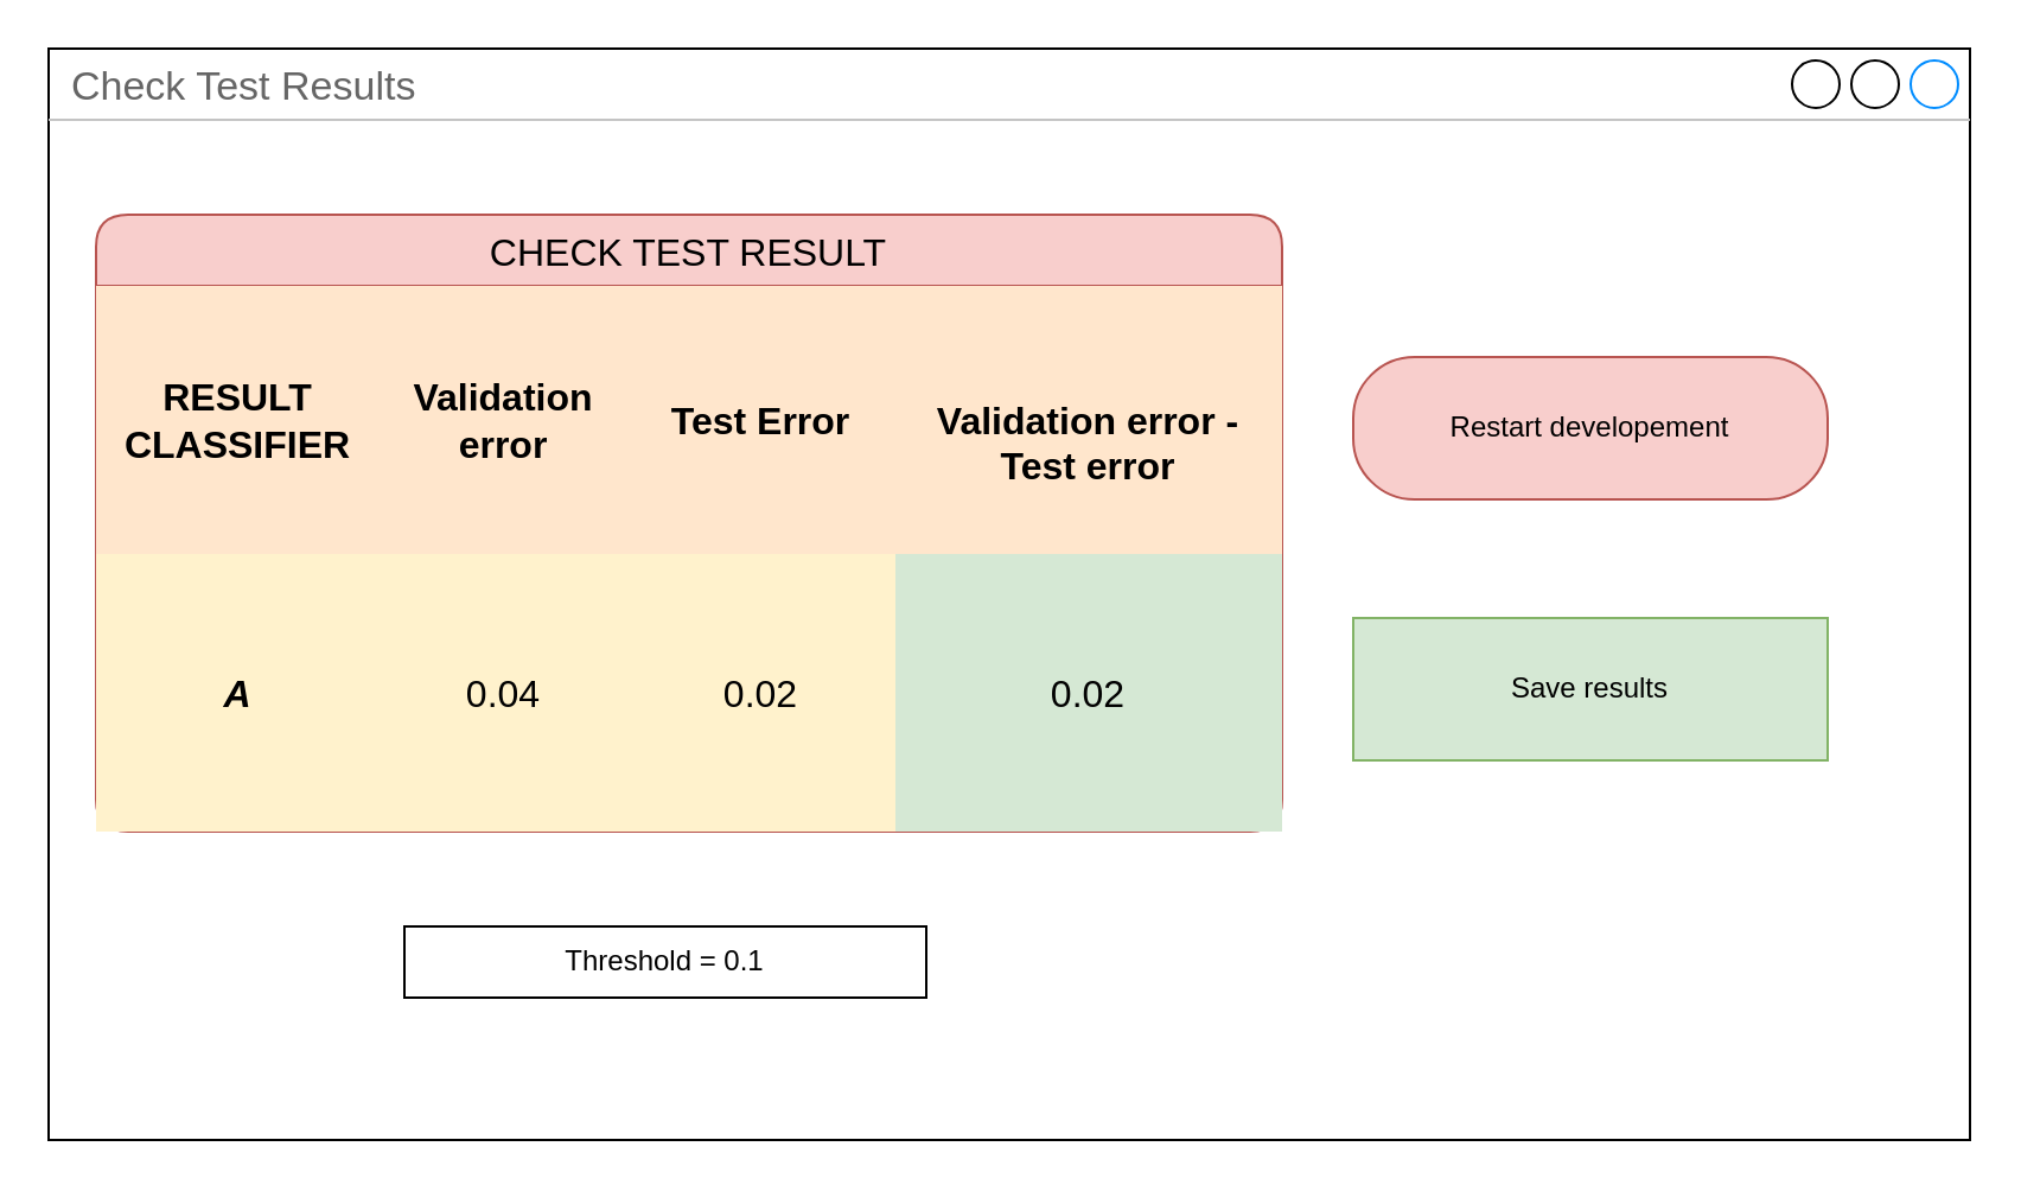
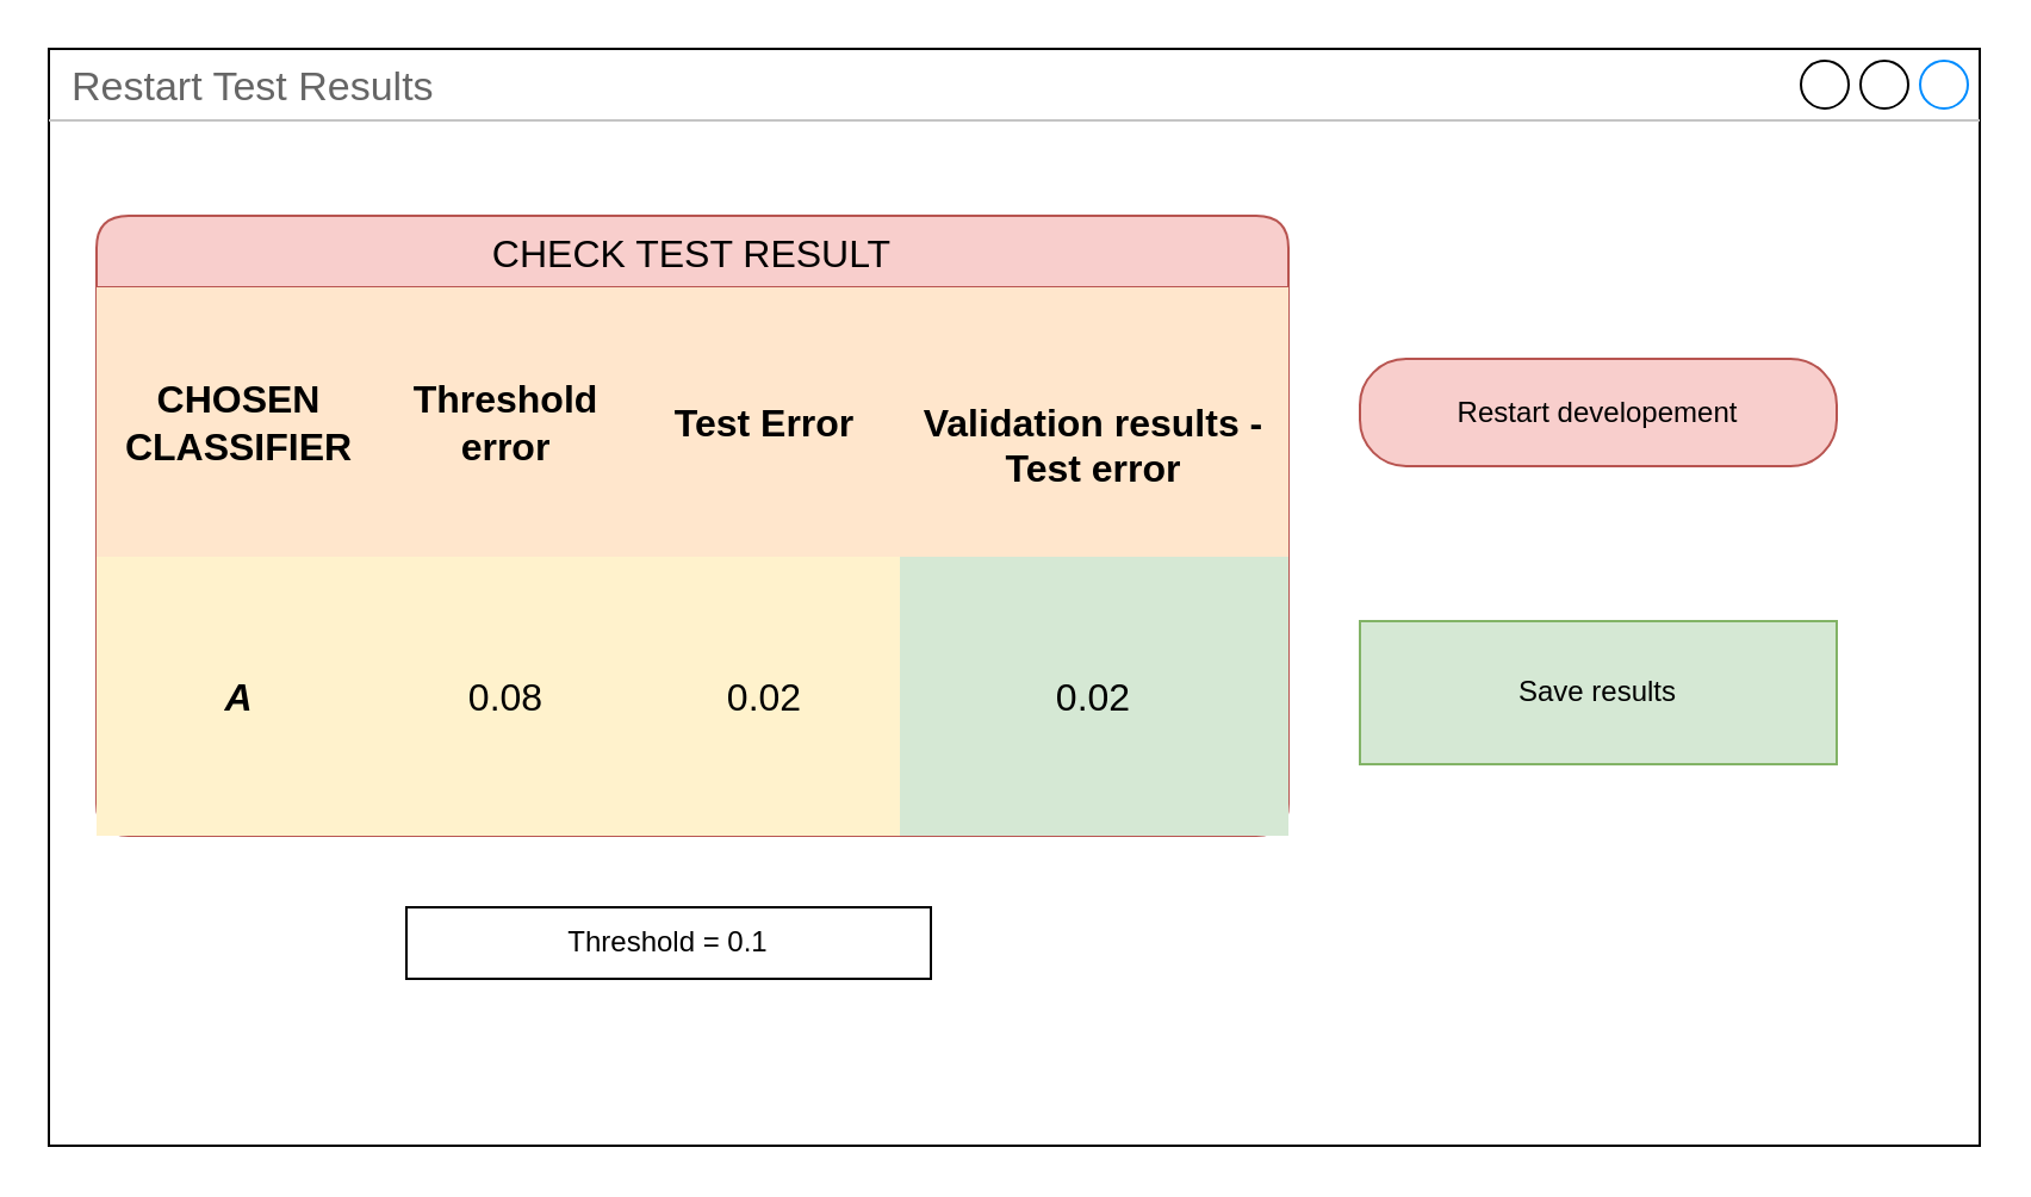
  <mxCell id="0" />
  <mxCell id="1" parent="0" />
- <mxCell id="2" value="Check Test Results" style="strokeWidth=1;shadow=0;dashed=0;align=center;html=1;shape=mxgraph.mockup.containers.window;align=left;verticalAlign=top;spacingLeft=8;strokeColor2=#008cff;strokeColor3=#c4c4c4;fontColor=#666666;mainText=;fontSize=17;labelBackgroundColor=none;whiteSpace=wrap;" parent="1" vertex="1"><mxGeometry x="20" y="20" width="810" height="460" as="geometry" /></mxCell>
+ <mxCell id="2" value="Restart Test Results" style="strokeWidth=1;shadow=0;dashed=0;align=center;html=1;shape=mxgraph.mockup.containers.window;align=left;verticalAlign=top;spacingLeft=8;strokeColor2=#008cff;strokeColor3=#c4c4c4;fontColor=#666666;mainText=;fontSize=17;labelBackgroundColor=none;whiteSpace=wrap;" parent="1" vertex="1"><mxGeometry x="20" y="20" width="810" height="460" as="geometry" /></mxCell>
  <mxCell id="3" value="CHECK TEST RESULT" style="shape=table;startSize=30;container=1;collapsible=0;childLayout=tableLayout;strokeColor=#b85450;fontSize=16;fillColor=#f8cecc;perimeterSpacing=0;rounded=1;shadow=0;" parent="1" vertex="1"><mxGeometry x="40" y="90" width="500" height="260" as="geometry" /></mxCell>
  <mxCell id="4" value="" style="shape=tableRow;horizontal=0;startSize=0;swimlaneHead=0;swimlaneBody=0;strokeColor=inherit;top=0;left=0;bottom=0;right=0;collapsible=0;dropTarget=0;fillColor=none;points=[[0,0.5],[1,0.5]];portConstraint=eastwest;fontSize=16;" parent="3" vertex="1"><mxGeometry y="30" width="500" height="113" as="geometry" /></mxCell>
- <mxCell id="5" value="RESULT CLASSIFIER" style="shape=partialRectangle;html=1;whiteSpace=wrap;connectable=0;strokeColor=#d79b00;overflow=hidden;fillColor=#ffe6cc;top=0;left=0;bottom=0;right=0;pointerEvents=1;fontSize=16;fontStyle=1;" parent="4" vertex="1"><mxGeometry width="120" height="113" as="geometry"><mxRectangle width="120" height="113" as="alternateBounds" /></mxGeometry></mxCell>
- <mxCell id="6" value="Validation error" style="shape=partialRectangle;html=1;whiteSpace=wrap;connectable=0;strokeColor=#d79b00;overflow=hidden;fillColor=#ffe6cc;top=0;left=0;bottom=0;right=0;pointerEvents=1;fontSize=16;fontStyle=1;" parent="4" vertex="1"><mxGeometry x="120" width="104" height="113" as="geometry"><mxRectangle width="104" height="113" as="alternateBounds" /></mxGeometry></mxCell>
+ <mxCell id="5" value="CHOSEN CLASSIFIER" style="shape=partialRectangle;html=1;whiteSpace=wrap;connectable=0;strokeColor=#d79b00;overflow=hidden;fillColor=#ffe6cc;top=0;left=0;bottom=0;right=0;pointerEvents=1;fontSize=16;fontStyle=1;" parent="4" vertex="1"><mxGeometry width="120" height="113" as="geometry"><mxRectangle width="120" height="113" as="alternateBounds" /></mxGeometry></mxCell>
+ <mxCell id="6" value="Threshold error" style="shape=partialRectangle;html=1;whiteSpace=wrap;connectable=0;strokeColor=#d79b00;overflow=hidden;fillColor=#ffe6cc;top=0;left=0;bottom=0;right=0;pointerEvents=1;fontSize=16;fontStyle=1;" parent="4" vertex="1"><mxGeometry x="120" width="104" height="113" as="geometry"><mxRectangle width="104" height="113" as="alternateBounds" /></mxGeometry></mxCell>
  <mxCell id="7" value="Test Error" style="shape=partialRectangle;html=1;whiteSpace=wrap;connectable=0;strokeColor=#d79b00;overflow=hidden;fillColor=#ffe6cc;top=0;left=0;bottom=0;right=0;pointerEvents=1;fontSize=16;fontStyle=1;" parent="4" vertex="1"><mxGeometry x="224" width="113" height="113" as="geometry"><mxRectangle width="113" height="113" as="alternateBounds" /></mxGeometry></mxCell>
- <mxCell id="8" value="&lt;br&gt;Validation error - Test error" style="shape=partialRectangle;html=1;whiteSpace=wrap;connectable=0;strokeColor=#d79b00;overflow=hidden;fillColor=#ffe6cc;top=0;left=0;bottom=0;right=0;pointerEvents=1;fontSize=16;fontStyle=1;" parent="4" vertex="1"><mxGeometry x="337" width="163" height="113" as="geometry"><mxRectangle width="163" height="113" as="alternateBounds" /></mxGeometry></mxCell>
+ <mxCell id="8" value="&lt;br&gt;Validation results - Test error" style="shape=partialRectangle;html=1;whiteSpace=wrap;connectable=0;strokeColor=#d79b00;overflow=hidden;fillColor=#ffe6cc;top=0;left=0;bottom=0;right=0;pointerEvents=1;fontSize=16;fontStyle=1;" parent="4" vertex="1"><mxGeometry x="337" width="163" height="113" as="geometry"><mxRectangle width="163" height="113" as="alternateBounds" /></mxGeometry></mxCell>
  <mxCell id="9" value="" style="shape=tableRow;horizontal=0;startSize=0;swimlaneHead=0;swimlaneBody=0;strokeColor=inherit;top=0;left=0;bottom=0;right=0;collapsible=0;dropTarget=0;fillColor=none;points=[[0,0.5],[1,0.5]];portConstraint=eastwest;fontSize=16;" parent="3" vertex="1"><mxGeometry y="143" width="500" height="117" as="geometry" /></mxCell>
  <mxCell id="10" value="A" style="shape=partialRectangle;html=1;whiteSpace=wrap;connectable=0;strokeColor=#d6b656;overflow=hidden;fillColor=#fff2cc;top=0;left=0;bottom=0;right=0;pointerEvents=1;fontSize=16;fontStyle=3" parent="9" vertex="1"><mxGeometry width="120" height="117" as="geometry"><mxRectangle width="120" height="117" as="alternateBounds" /></mxGeometry></mxCell>
- <mxCell id="11" value="0.04" style="shape=partialRectangle;html=1;whiteSpace=wrap;connectable=0;strokeColor=#d6b656;overflow=hidden;fillColor=#fff2cc;top=0;left=0;bottom=0;right=0;pointerEvents=1;fontSize=16;" parent="9" vertex="1"><mxGeometry x="120" width="104" height="117" as="geometry"><mxRectangle width="104" height="117" as="alternateBounds" /></mxGeometry></mxCell>
+ <mxCell id="11" value="0.08" style="shape=partialRectangle;html=1;whiteSpace=wrap;connectable=0;strokeColor=#d6b656;overflow=hidden;fillColor=#fff2cc;top=0;left=0;bottom=0;right=0;pointerEvents=1;fontSize=16;" parent="9" vertex="1"><mxGeometry x="120" width="104" height="117" as="geometry"><mxRectangle width="104" height="117" as="alternateBounds" /></mxGeometry></mxCell>
  <mxCell id="12" value="0.02" style="shape=partialRectangle;html=1;whiteSpace=wrap;connectable=0;strokeColor=#d6b656;overflow=hidden;fillColor=#fff2cc;top=0;left=0;bottom=0;right=0;pointerEvents=1;fontSize=16;" parent="9" vertex="1"><mxGeometry x="224" width="113" height="117" as="geometry"><mxRectangle width="113" height="117" as="alternateBounds" /></mxGeometry></mxCell>
  <mxCell id="13" value="0.02" style="shape=partialRectangle;html=1;whiteSpace=wrap;connectable=0;strokeColor=#82b366;overflow=hidden;fillColor=#d5e8d4;top=0;left=0;bottom=0;right=0;pointerEvents=1;fontSize=16;" parent="9" vertex="1"><mxGeometry x="337" width="163" height="117" as="geometry"><mxRectangle width="163" height="117" as="alternateBounds" /></mxGeometry></mxCell>
  <mxCell id="14" value="Save results" style="whiteSpace=wrap;html=1;fillColor=#d5e8d4;strokeColor=#82b366;arcSize=43;rounded=0;" parent="1" vertex="1"><mxGeometry x="570" y="260" width="200" height="60" as="geometry" /></mxCell>
- <mxCell id="15" value="Restart developement" style="rounded=1;whiteSpace=wrap;html=1;fillColor=#f8cecc;strokeColor=#b85450;arcSize=43;" parent="1" vertex="1"><mxGeometry x="570" y="150" width="200" height="60" as="geometry" /></mxCell>
- <mxCell id="16" value="Threshold = 0.1" style="rounded=0;whiteSpace=wrap;html=1;" parent="1" vertex="1"><mxGeometry x="170" y="390" width="220" height="30" as="geometry" /></mxCell>
+ <mxCell id="15" value="Restart developement" style="rounded=1;whiteSpace=wrap;html=1;fillColor=#f8cecc;strokeColor=#b85450;arcSize=43;" parent="1" vertex="1"><mxGeometry x="570" y="150" width="200" height="45" as="geometry" /></mxCell>
+ <mxCell id="16" value="Threshold = 0.1" style="rounded=0;whiteSpace=wrap;html=1;" parent="1" vertex="1"><mxGeometry x="170" y="380" width="220" height="30" as="geometry" /></mxCell>
